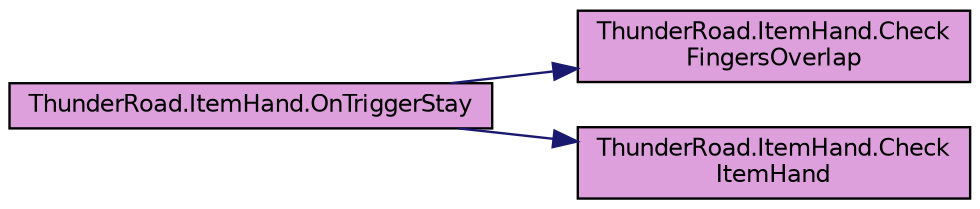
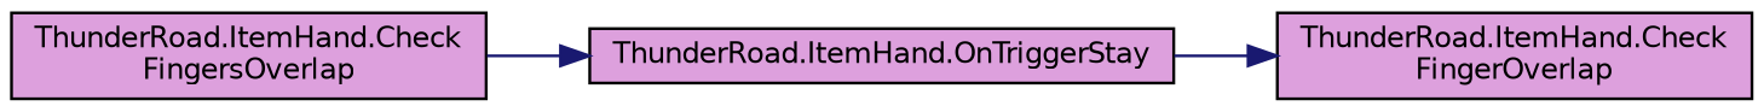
  digraph {
    rankdir=LR
    node [color=black fillcolor=plum fontname=Helvetica fontsize=10 shape=record style=filled]
    edge [color=midnightblue fontname=Helvetica fontsize=10 labelfontname=Helvetica labelfontsize=10 style=solid]
    n1 [fontcolor=black height=0.2 label="ThunderRoad.ItemHand.OnTriggerStay" width=0.4]
    n2 [height=0.2 label="ThunderRoad.ItemHand.Check\lFingersOverlap" width=0.4]
-   n3 [height=0.2 label="ThunderRoad.ItemHand.Check\lItemHand" width=0.4]
-   n1 -> n2
+   n3 [height=0.2 label="ThunderRoad.ItemHand.Check\lFingerOverlap" width=0.4]
+   n2 -> n1
    n1 -> n3
  }
